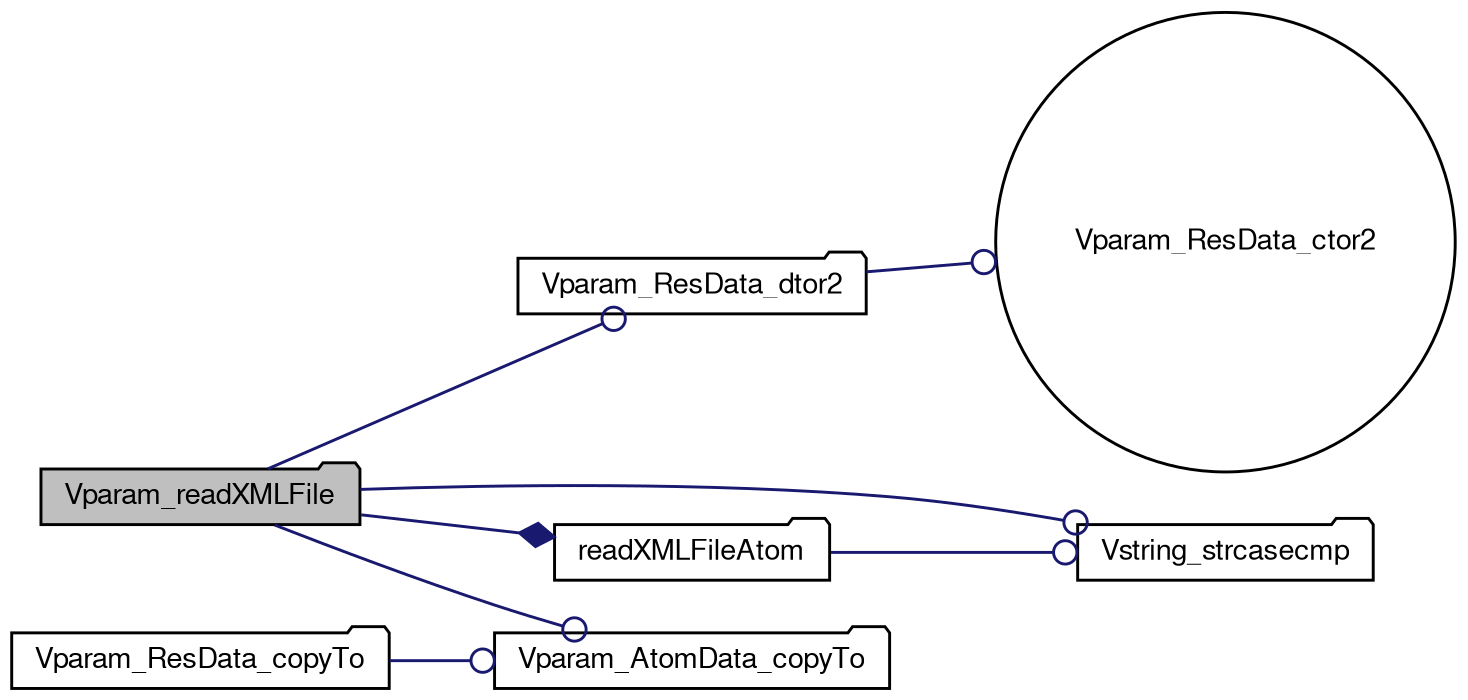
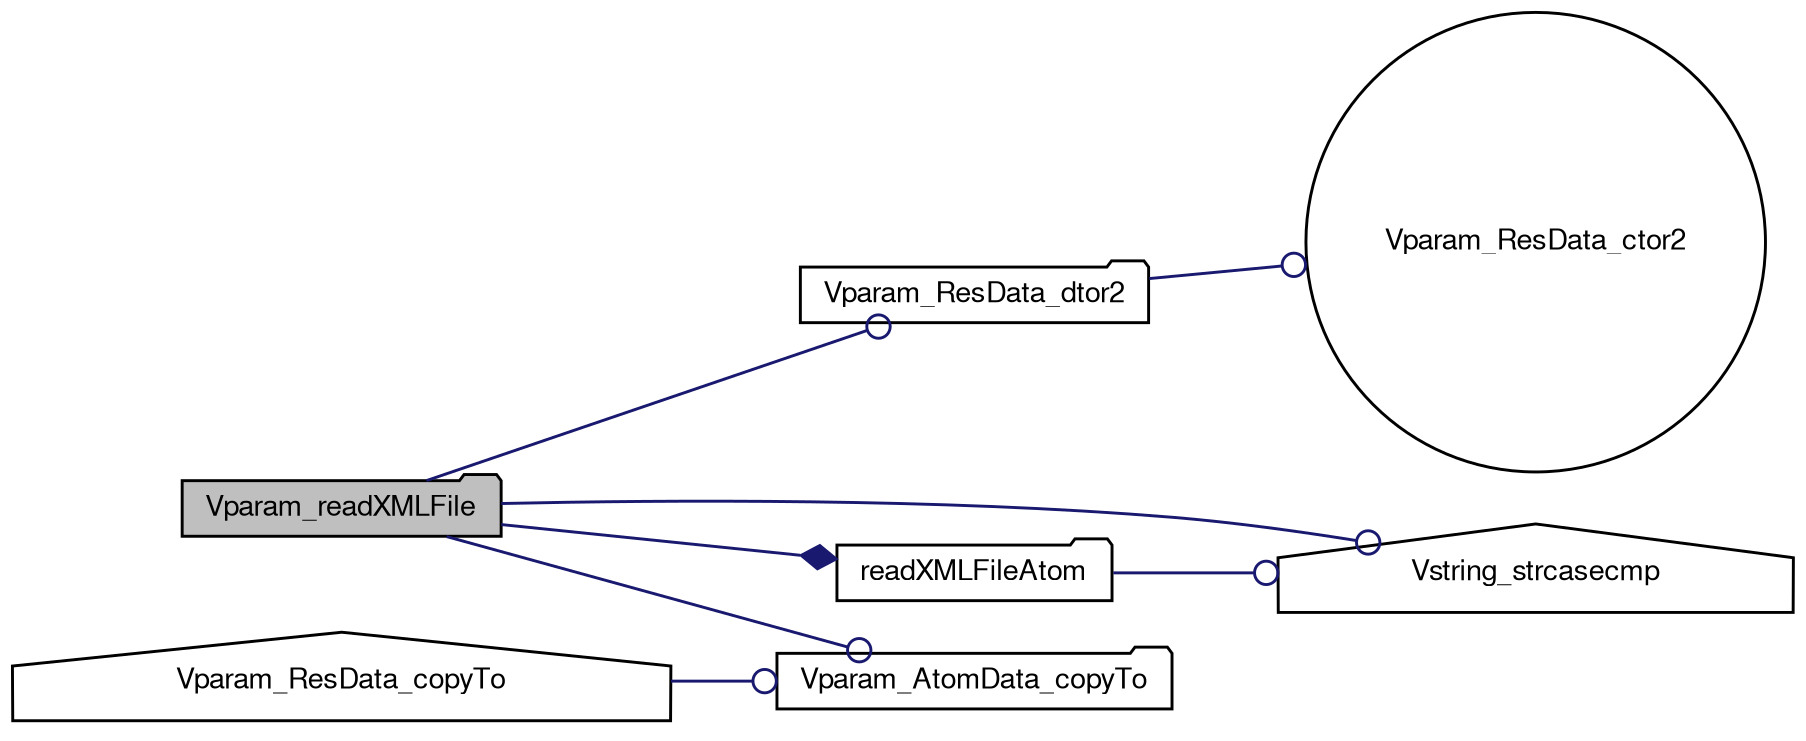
  digraph {
    rankdir=LR
    node [color=black fillcolor=white fontname=FreeSans fontsize=10 shape=folder style=filled]
    edge [arrowhead=odot color=midnightblue fontname=FreeSans fontsize=10 labelfontname=FreeSans labelfontsize=10 style=solid]
    n1 [fillcolor=grey75 fontcolor=black height=0.2 label=Vparam_readXMLFile width=0.4]
    n2 [height=0.2 label=Vparam_ResData_dtor2 width=0.4]
-   n3 [height=0.2 label=Vstring_strcasecmp width=0.4]
+   n3 [height=0.2 label=Vstring_strcasecmp shape=house width=0.4]
    n4 [height=0.2 label=Vparam_AtomData_copyTo width=0.4]
    n5 [height=0.2 label=readXMLFileAtom width=0.4]
    n6 [height=0.2 label=Vparam_ResData_ctor2 shape=circle width=0.4]
-   n7 [height=0.2 label=Vparam_ResData_copyTo width=0.4]
+   n7 [height=0.2 label=Vparam_ResData_copyTo shape=house width=0.4]
    n1 -> n2
    n1 -> n3
    n1 -> n4
    n1 -> n5 [arrowhead=diamond]
    n2 -> n6
    n5 -> n3
    n7 -> n4
  }
